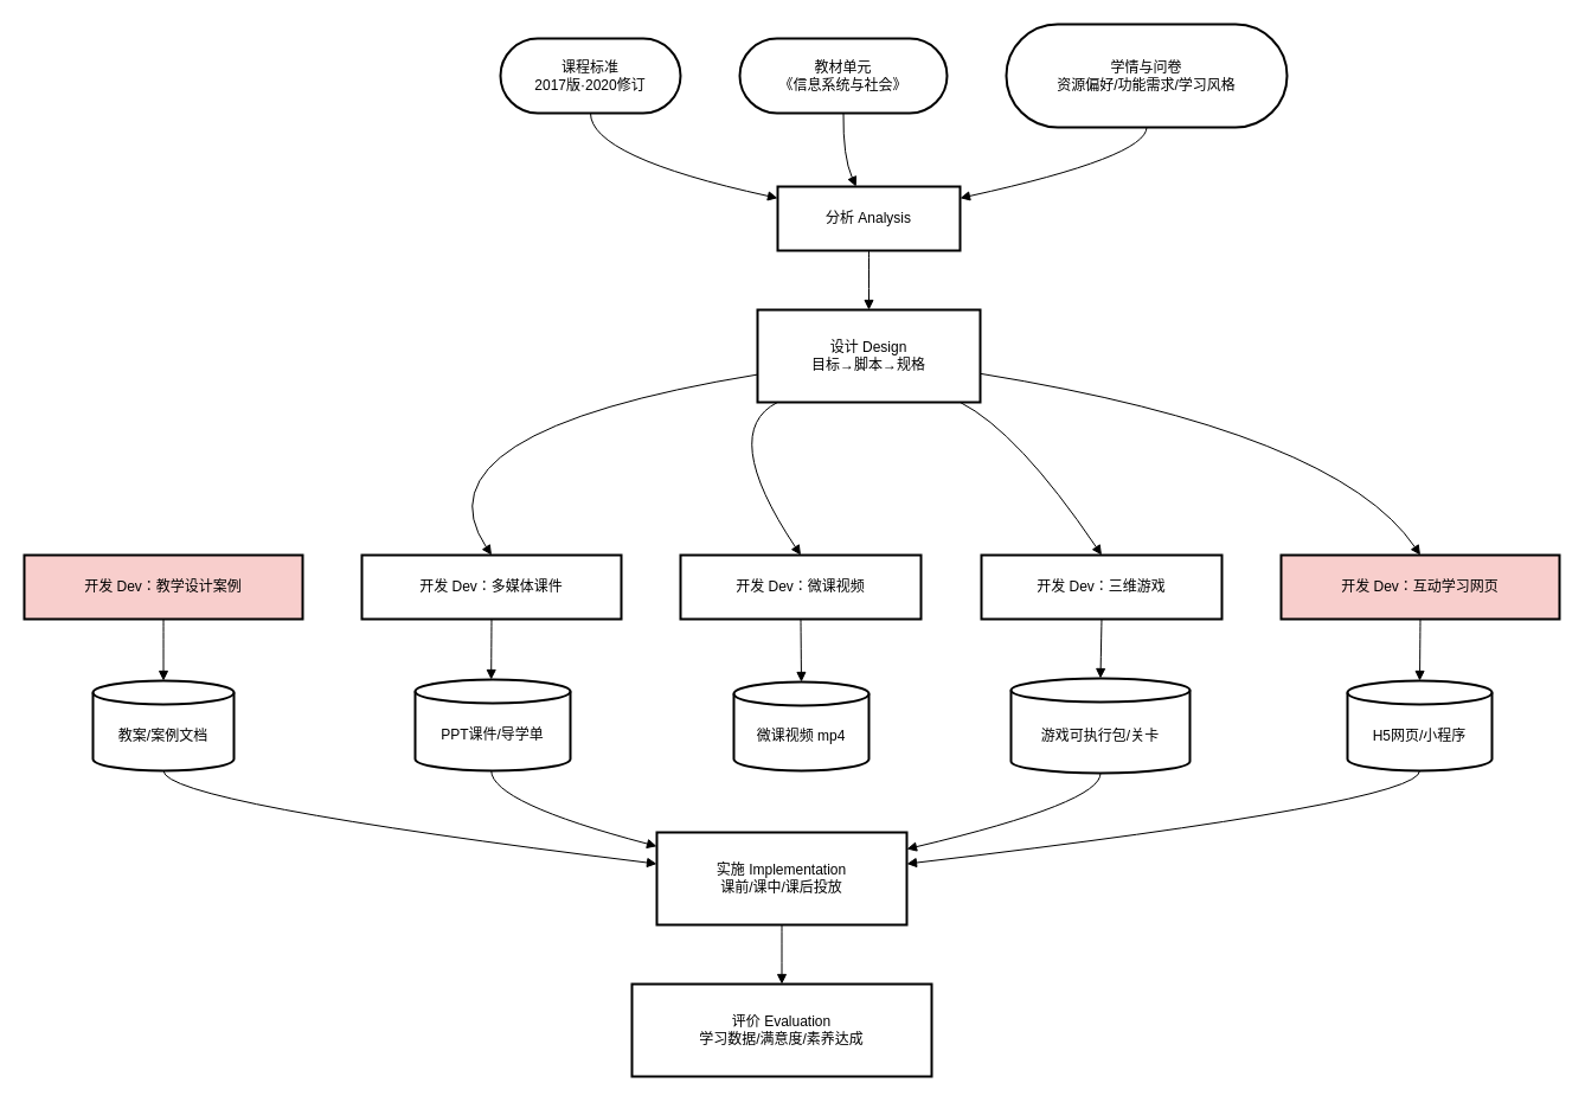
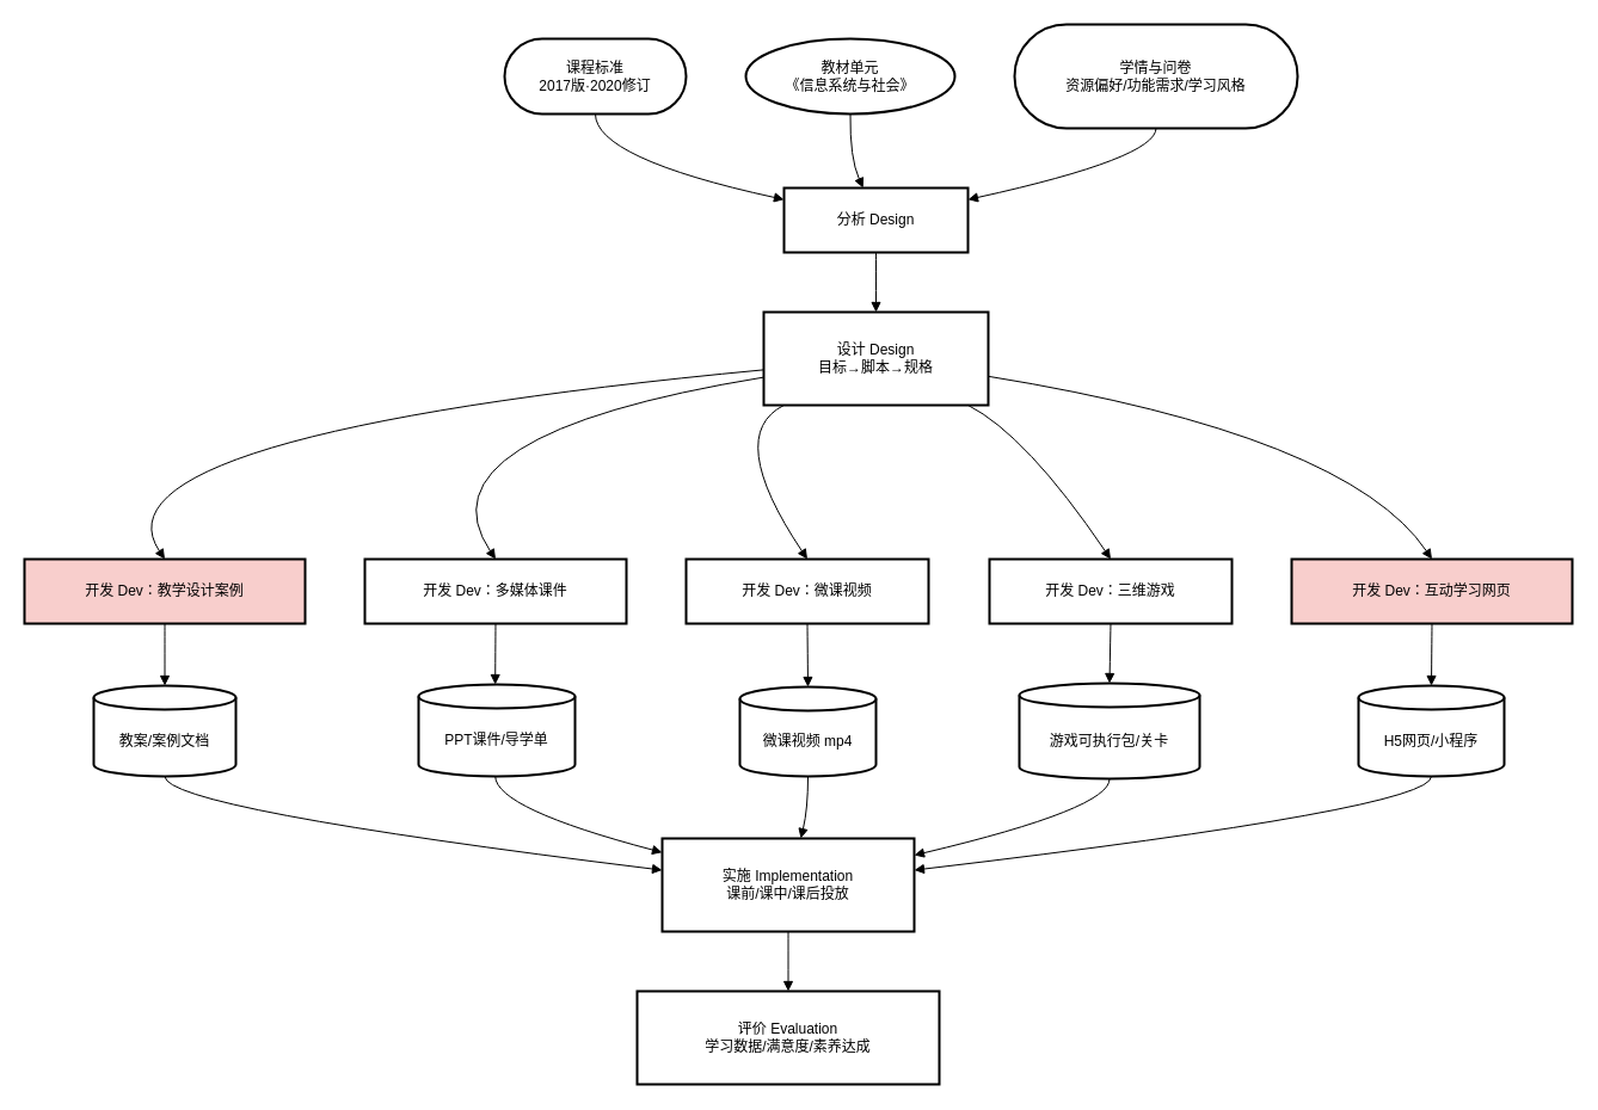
  <mxCell id="0" />
  <mxCell id="1" parent="0" />
  <mxCell id="2" value="课程标准&#10;2017版·2020修订" style="rounded=1;whiteSpace=wrap;arcSize=50;strokeWidth=2;" vertex="1" parent="1"><mxGeometry x="422" y="32" width="152" height="63" as="geometry" /></mxCell>
- <mxCell id="3" value="分析 Analysis" style="whiteSpace=wrap;strokeWidth=2;" vertex="1" parent="1"><mxGeometry x="656" y="157" width="154" height="54" as="geometry" /></mxCell>
- <mxCell id="4" value="教材单元&#10;《信息系统与社会》" style="rounded=1;whiteSpace=wrap;arcSize=50;strokeWidth=2;" vertex="1" parent="1"><mxGeometry x="624" y="32" width="175" height="63" as="geometry" /></mxCell>
+ <mxCell id="3" value="分析 Design" style="whiteSpace=wrap;strokeWidth=2;" vertex="1" parent="1"><mxGeometry x="656" y="157" width="154" height="54" as="geometry" /></mxCell>
+ <mxCell id="4" value="教材单元&#10;《信息系统与社会》" style="ellipse;whiteSpace=wrap;arcSize=50;strokeWidth=2;" vertex="1" parent="1"><mxGeometry x="624" y="32" width="175" height="63" as="geometry" /></mxCell>
  <mxCell id="5" value="学情与问卷&#10;资源偏好/功能需求/学习风格" style="rounded=1;whiteSpace=wrap;arcSize=50;strokeWidth=2;" vertex="1" parent="1"><mxGeometry x="849" y="20" width="237" height="87" as="geometry" /></mxCell>
  <mxCell id="6" value="设计 Design&#10;目标→脚本→规格" style="whiteSpace=wrap;strokeWidth=2;" vertex="1" parent="1"><mxGeometry x="639" y="261" width="188" height="78" as="geometry" /></mxCell>
  <mxCell id="7" value="开发 Dev：教学设计案例" style="whiteSpace=wrap;strokeWidth=2;fillColor=#f8cecc;" vertex="1" parent="1"><mxGeometry x="20" y="468" width="235" height="54" as="geometry" /></mxCell>
  <mxCell id="8" value="开发 Dev：多媒体课件" style="whiteSpace=wrap;strokeWidth=2;" vertex="1" parent="1"><mxGeometry x="305" y="468" width="219" height="54" as="geometry" /></mxCell>
  <mxCell id="9" value="开发 Dev：微课视频" style="whiteSpace=wrap;strokeWidth=2;" vertex="1" parent="1"><mxGeometry x="574" y="468" width="203" height="54" as="geometry" /></mxCell>
  <mxCell id="10" value="开发 Dev：三维游戏" style="whiteSpace=wrap;strokeWidth=2;" vertex="1" parent="1"><mxGeometry x="828" y="468" width="203" height="54" as="geometry" /></mxCell>
  <mxCell id="11" value="开发 Dev：互动学习网页" style="whiteSpace=wrap;strokeWidth=2;fillColor=#f8cecc;" vertex="1" parent="1"><mxGeometry x="1081" y="468" width="235" height="54" as="geometry" /></mxCell>
  <mxCell id="12" value="教案/案例文档" style="shape=cylinder3;boundedLbl=1;backgroundOutline=1;size=10;strokeWidth=2;whiteSpace=wrap;" vertex="1" parent="1"><mxGeometry x="78" y="574" width="119" height="76" as="geometry" /></mxCell>
  <mxCell id="13" value="PPT课件/导学单" style="shape=cylinder3;boundedLbl=1;backgroundOutline=1;size=10;strokeWidth=2;whiteSpace=wrap;" vertex="1" parent="1"><mxGeometry x="350" y="573" width="131" height="77" as="geometry" /></mxCell>
  <mxCell id="14" value="微课视频 mp4" style="shape=cylinder3;boundedLbl=1;backgroundOutline=1;size=10;strokeWidth=2;whiteSpace=wrap;" vertex="1" parent="1"><mxGeometry x="619" y="575" width="114" height="75" as="geometry" /></mxCell>
  <mxCell id="15" value="游戏可执行包/关卡" style="shape=cylinder3;boundedLbl=1;backgroundOutline=1;size=10;strokeWidth=2;whiteSpace=wrap;" vertex="1" parent="1"><mxGeometry x="853" y="572" width="151" height="80" as="geometry" /></mxCell>
  <mxCell id="16" value="H5网页/小程序" style="shape=cylinder3;boundedLbl=1;backgroundOutline=1;size=10;strokeWidth=2;whiteSpace=wrap;" vertex="1" parent="1"><mxGeometry x="1137" y="574" width="122" height="76" as="geometry" /></mxCell>
  <mxCell id="17" value="实施 Implementation&#10;课前/课中/课后投放" style="whiteSpace=wrap;strokeWidth=2;" vertex="1" parent="1"><mxGeometry x="554" y="702" width="211" height="78" as="geometry" /></mxCell>
  <mxCell id="18" value="评价 Evaluation&#10;学习数据/满意度/素养达成" style="whiteSpace=wrap;strokeWidth=2;" vertex="1" parent="1"><mxGeometry x="533" y="830" width="253" height="78" as="geometry" /></mxCell>
  <mxCell id="19" value="" style="curved=1;startArrow=none;endArrow=block;exitX=0.5;exitY=1;entryX=0;entryY=0.18;rounded=0;" edge="1" parent="1" source="2" target="3"><mxGeometry relative="1" as="geometry"><Array as="points"><mxPoint x="498" y="132" /></Array></mxGeometry></mxCell>
  <mxCell id="20" value="" style="curved=1;startArrow=none;endArrow=block;exitX=0.5;exitY=1;entryX=0.43;entryY=0;rounded=0;" edge="1" parent="1" source="4" target="3"><mxGeometry relative="1" as="geometry"><Array as="points"><mxPoint x="711" y="132" /></Array></mxGeometry></mxCell>
  <mxCell id="21" value="" style="curved=1;startArrow=none;endArrow=block;exitX=0.5;exitY=1;entryX=1;entryY=0.18;rounded=0;" edge="1" parent="1" source="5" target="3"><mxGeometry relative="1" as="geometry"><Array as="points"><mxPoint x="967" y="132" /></Array></mxGeometry></mxCell>
  <mxCell id="22" value="" style="curved=1;startArrow=none;endArrow=block;exitX=0.5;exitY=1;entryX=0.5;entryY=0;rounded=0;" edge="1" parent="1" source="3" target="6"><mxGeometry relative="1" as="geometry"><Array as="points" /></mxGeometry></mxCell>
+ <mxCell id="23" value="" style="curved=1;startArrow=none;endArrow=block;exitX=0;exitY=0.62;entryX=0.5;entryY=0;rounded=0;" edge="1" parent="1" source="6" target="7"><mxGeometry relative="1" as="geometry"><Array as="points"><mxPoint x="68" y="364" /></Array></mxGeometry></mxCell>
  <mxCell id="24" value="" style="curved=1;startArrow=none;endArrow=block;exitX=0;exitY=0.7;entryX=0.5;entryY=0;rounded=0;" edge="1" parent="1" source="6" target="8"><mxGeometry relative="1" as="geometry"><Array as="points"><mxPoint x="345" y="364" /></Array></mxGeometry></mxCell>
  <mxCell id="25" value="" style="curved=1;startArrow=none;endArrow=block;exitX=0.09;exitY=1;entryX=0.5;entryY=0;rounded=0;" edge="1" parent="1" source="6" target="9"><mxGeometry relative="1" as="geometry"><Array as="points"><mxPoint x="606" y="364" /></Array></mxGeometry></mxCell>
  <mxCell id="26" value="" style="curved=1;startArrow=none;endArrow=block;exitX=0.91;exitY=1;entryX=0.5;entryY=0;rounded=0;" edge="1" parent="1" source="6" target="10"><mxGeometry relative="1" as="geometry"><Array as="points"><mxPoint x="859" y="364" /></Array></mxGeometry></mxCell>
  <mxCell id="27" value="" style="curved=1;startArrow=none;endArrow=block;exitX=1;exitY=0.69;entryX=0.5;entryY=0;rounded=0;" edge="1" parent="1" source="6" target="11"><mxGeometry relative="1" as="geometry"><Array as="points"><mxPoint x="1128" y="364" /></Array></mxGeometry></mxCell>
  <mxCell id="28" value="" style="curved=1;startArrow=none;endArrow=block;exitX=0.5;exitY=1;entryX=0.5;entryY=0;rounded=0;" edge="1" parent="1" source="7" target="12"><mxGeometry relative="1" as="geometry"><Array as="points" /></mxGeometry></mxCell>
  <mxCell id="29" value="" style="curved=1;startArrow=none;endArrow=block;exitX=0.5;exitY=1;entryX=0.49;entryY=0.01;rounded=0;" edge="1" parent="1" source="8" target="13"><mxGeometry relative="1" as="geometry"><Array as="points" /></mxGeometry></mxCell>
  <mxCell id="30" value="" style="curved=1;startArrow=none;endArrow=block;exitX=0.5;exitY=1;entryX=0.5;entryY=-0.01;rounded=0;" edge="1" parent="1" source="9" target="14"><mxGeometry relative="1" as="geometry"><Array as="points" /></mxGeometry></mxCell>
  <mxCell id="31" value="" style="curved=1;startArrow=none;endArrow=block;exitX=0.5;exitY=1;entryX=0.5;entryY=0;rounded=0;" edge="1" parent="1" source="10" target="15"><mxGeometry relative="1" as="geometry"><Array as="points" /></mxGeometry></mxCell>
  <mxCell id="32" value="" style="curved=1;startArrow=none;endArrow=block;exitX=0.5;exitY=1;entryX=0.5;entryY=0;rounded=0;" edge="1" parent="1" source="11" target="16"><mxGeometry relative="1" as="geometry"><Array as="points" /></mxGeometry></mxCell>
  <mxCell id="33" value="" style="curved=1;startArrow=none;endArrow=block;exitX=0.5;exitY=1;entryX=0;entryY=0.34;rounded=0;" edge="1" parent="1" source="12" target="17"><mxGeometry relative="1" as="geometry"><Array as="points"><mxPoint x="138" y="677" /></Array></mxGeometry></mxCell>
  <mxCell id="34" value="" style="curved=1;startArrow=none;endArrow=block;exitX=0.49;exitY=1.01;entryX=0;entryY=0.15;rounded=0;" edge="1" parent="1" source="13" target="17"><mxGeometry relative="1" as="geometry"><Array as="points"><mxPoint x="415" y="677" /></Array></mxGeometry></mxCell>
+ <mxCell id="35" value="" style="curved=1;startArrow=none;endArrow=block;exitX=0.5;exitY=0.99;entryX=0.55;entryY=0;rounded=0;" edge="1" parent="1" source="14" target="17"><mxGeometry relative="1" as="geometry"><Array as="points"><mxPoint x="676" y="677" /></Array></mxGeometry></mxCell>
  <mxCell id="36" value="" style="curved=1;startArrow=none;endArrow=block;exitX=0.5;exitY=1;entryX=1;entryY=0.18;rounded=0;" edge="1" parent="1" source="15" target="17"><mxGeometry relative="1" as="geometry"><Array as="points"><mxPoint x="929" y="677" /></Array></mxGeometry></mxCell>
  <mxCell id="37" value="" style="curved=1;startArrow=none;endArrow=block;exitX=0.5;exitY=1;entryX=1;entryY=0.34;rounded=0;" edge="1" parent="1" source="16" target="17"><mxGeometry relative="1" as="geometry"><Array as="points"><mxPoint x="1198" y="677" /></Array></mxGeometry></mxCell>
  <mxCell id="38" value="" style="curved=1;startArrow=none;endArrow=block;exitX=0.5;exitY=1;entryX=0.5;entryY=0;rounded=0;" edge="1" parent="1" source="17" target="18"><mxGeometry relative="1" as="geometry"><Array as="points" /></mxGeometry></mxCell>
